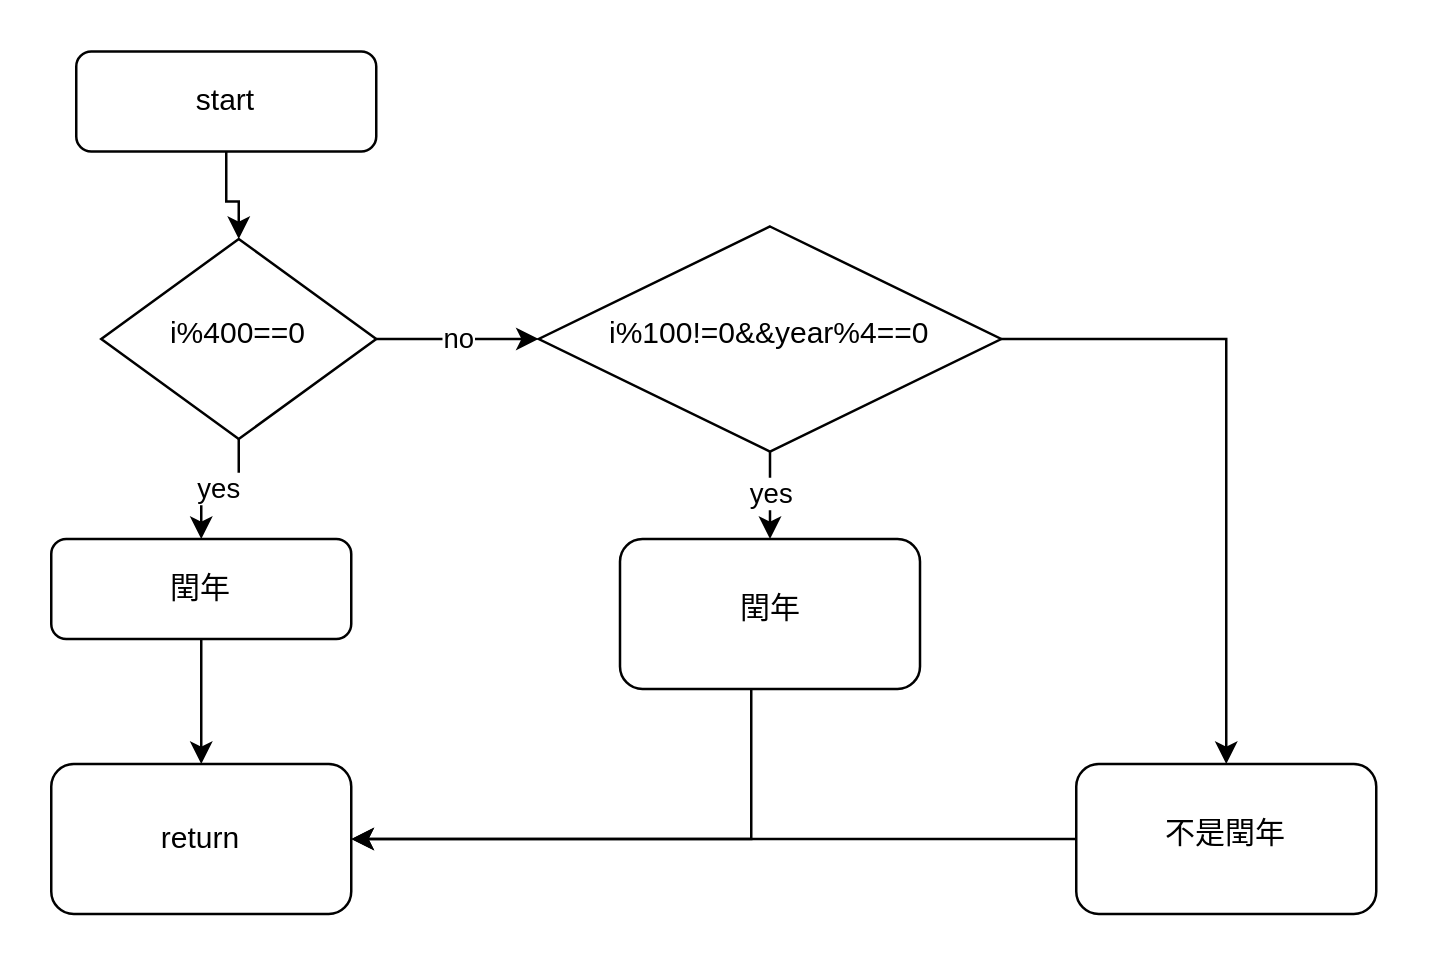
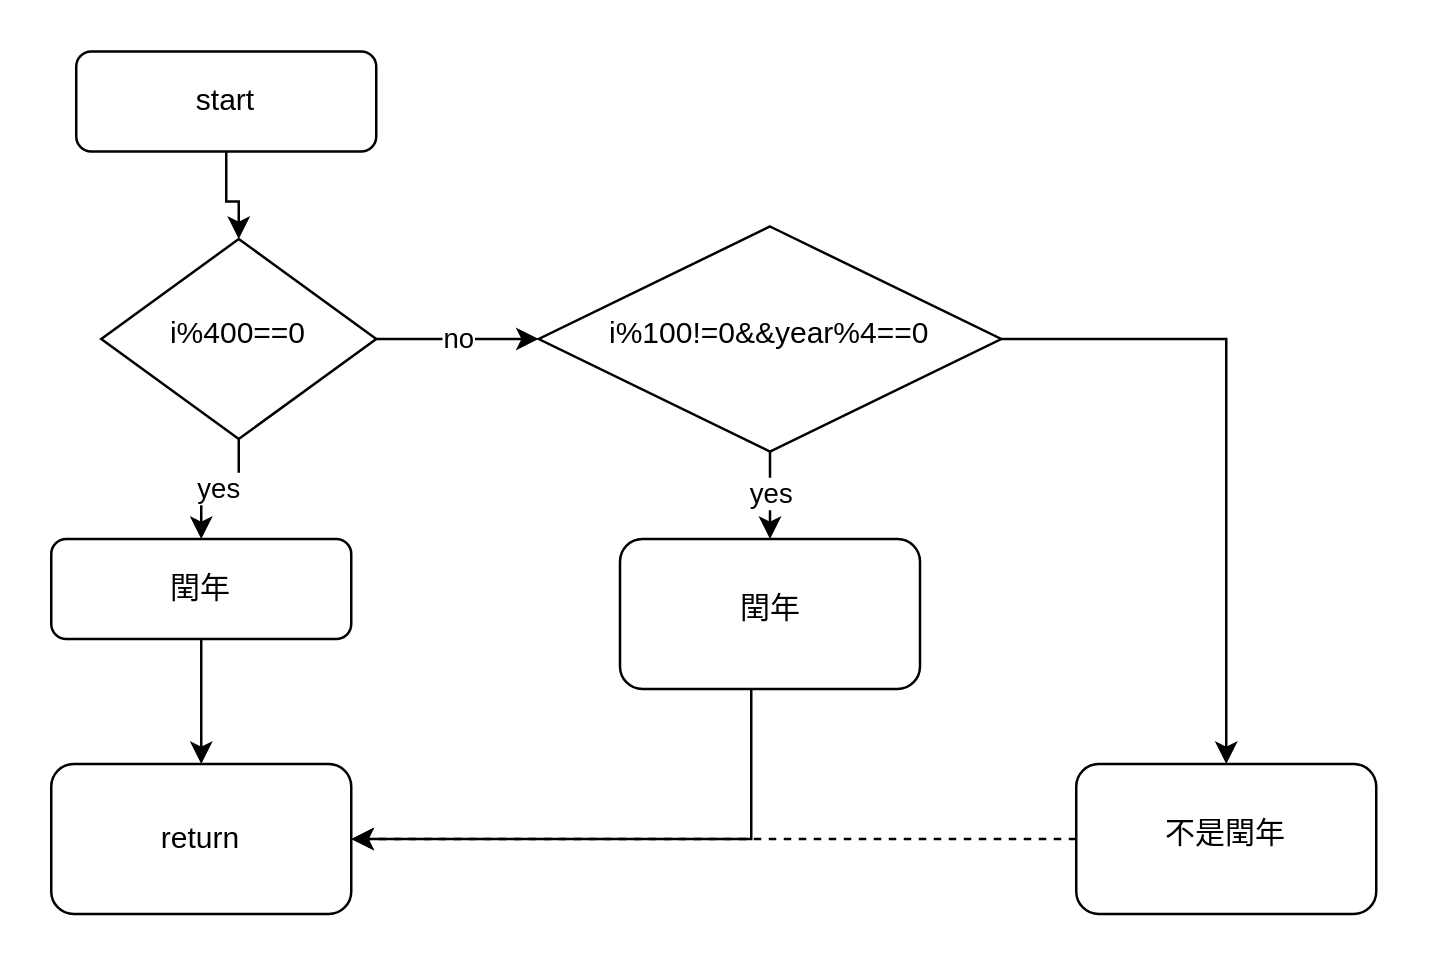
  <mxCell id="0" />
  <mxCell id="1" parent="0" />
  <mxCell id="2" style="edgeStyle=orthogonalEdgeStyle;rounded=0;orthogonalLoop=1;jettySize=auto;html=1;" edge="1" parent="1" source="3" target="6"><mxGeometry relative="1" as="geometry" /></mxCell>
  <mxCell id="3" value="start" style="rounded=1;whiteSpace=wrap;html=1;fontSize=12;glass=0;strokeWidth=1;shadow=0;" vertex="1" parent="1"><mxGeometry x="30" y="20" width="120" height="40" as="geometry" /></mxCell>
  <mxCell id="4" value="yes" style="edgeStyle=orthogonalEdgeStyle;rounded=0;orthogonalLoop=1;jettySize=auto;html=1;exitX=0.5;exitY=1;exitDx=0;exitDy=0;entryX=0.5;entryY=0;entryDx=0;entryDy=0;" edge="1" parent="1" source="6" target="8"><mxGeometry relative="1" as="geometry"><mxPoint x="80" y="205" as="targetPoint" /></mxGeometry></mxCell>
  <mxCell id="5" value="no" style="edgeStyle=orthogonalEdgeStyle;rounded=0;orthogonalLoop=1;jettySize=auto;html=1;" edge="1" parent="1" source="6" target="12"><mxGeometry relative="1" as="geometry" /></mxCell>
  <mxCell id="6" value="i%400==0" style="rhombus;whiteSpace=wrap;html=1;shadow=0;fontFamily=Helvetica;fontSize=12;align=center;strokeWidth=1;spacing=6;spacingTop=-4;" vertex="1" parent="1"><mxGeometry x="40" y="95" width="110" height="80" as="geometry" /></mxCell>
  <mxCell id="7" style="edgeStyle=orthogonalEdgeStyle;rounded=0;orthogonalLoop=1;jettySize=auto;html=1;entryX=0.5;entryY=0;entryDx=0;entryDy=0;" edge="1" parent="1" source="8" target="9"><mxGeometry relative="1" as="geometry" /></mxCell>
  <mxCell id="8" value="閏年" style="rounded=1;whiteSpace=wrap;html=1;fontSize=12;glass=0;strokeWidth=1;shadow=0;" vertex="1" parent="1"><mxGeometry x="20" y="215" width="120" height="40" as="geometry" /></mxCell>
  <mxCell id="9" value="return" style="whiteSpace=wrap;html=1;rounded=1;glass=0;strokeWidth=1;shadow=0;" vertex="1" parent="1"><mxGeometry x="20" y="305" width="120" height="60" as="geometry" /></mxCell>
  <mxCell id="10" value="yes" style="edgeStyle=orthogonalEdgeStyle;rounded=0;orthogonalLoop=1;jettySize=auto;html=1;" edge="1" parent="1" source="12" target="14"><mxGeometry relative="1" as="geometry" /></mxCell>
  <mxCell id="11" value="" style="edgeStyle=orthogonalEdgeStyle;rounded=0;orthogonalLoop=1;jettySize=auto;html=1;" edge="1" parent="1" source="12" target="16"><mxGeometry relative="1" as="geometry" /></mxCell>
  <mxCell id="12" value="i%100!=0&amp;amp;&amp;amp;year%4==0" style="rhombus;whiteSpace=wrap;html=1;shadow=0;fontFamily=Helvetica;fontSize=12;align=center;strokeWidth=1;spacing=6;spacingTop=-4;" vertex="1" parent="1"><mxGeometry x="215" y="90" width="185" height="90" as="geometry" /></mxCell>
  <mxCell id="13" style="edgeStyle=orthogonalEdgeStyle;rounded=0;orthogonalLoop=1;jettySize=auto;html=1;" edge="1" parent="1" source="14"><mxGeometry x="1" y="-157" relative="1" as="geometry"><mxPoint x="140" y="335" as="targetPoint" /><Array as="points"><mxPoint x="300" y="335" /></Array><mxPoint as="offset" /></mxGeometry></mxCell>
  <mxCell id="14" value="閏年" style="rounded=1;whiteSpace=wrap;html=1;shadow=0;strokeWidth=1;spacing=6;spacingTop=-4;" vertex="1" parent="1"><mxGeometry x="247.5" y="215" width="120" height="60" as="geometry" /></mxCell>
- <mxCell id="15" style="edgeStyle=orthogonalEdgeStyle;rounded=0;orthogonalLoop=1;jettySize=auto;html=1;entryX=1;entryY=0.5;entryDx=0;entryDy=0;" edge="1" parent="1" source="16" target="9"><mxGeometry relative="1" as="geometry" /></mxCell>
+ <mxCell id="15" style="edgeStyle=orthogonalEdgeStyle;rounded=0;orthogonalLoop=1;jettySize=auto;html=1;entryX=1;entryY=0.5;entryDx=0;entryDy=0;dashed=1;" edge="1" parent="1" source="16" target="9"><mxGeometry relative="1" as="geometry" /></mxCell>
  <mxCell id="16" value="不是閏年" style="rounded=1;whiteSpace=wrap;html=1;shadow=0;strokeWidth=1;spacing=6;spacingTop=-4;" vertex="1" parent="1"><mxGeometry x="430" y="305" width="120" height="60" as="geometry" /></mxCell>
